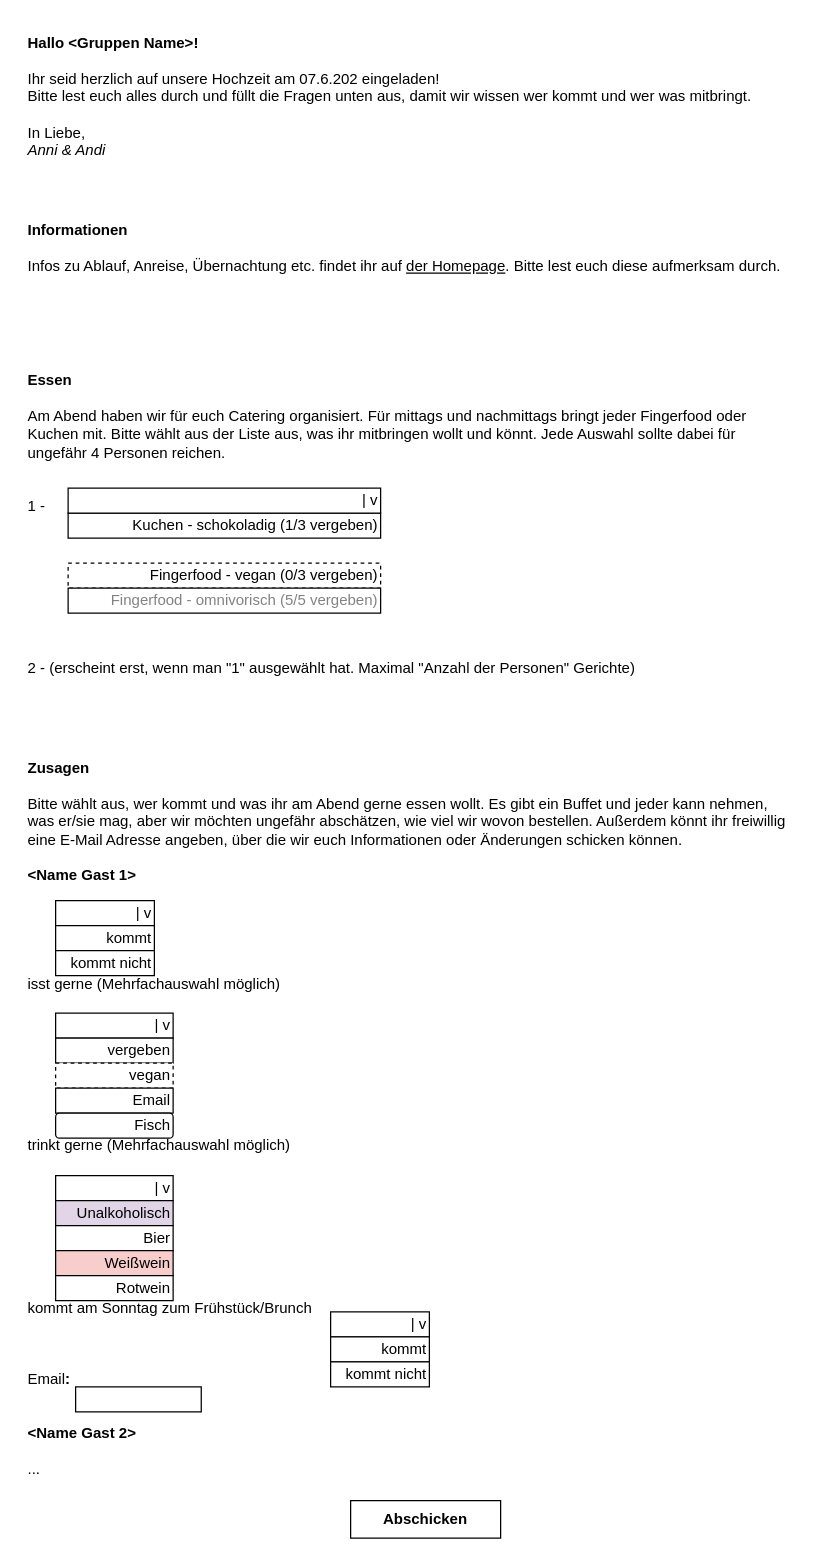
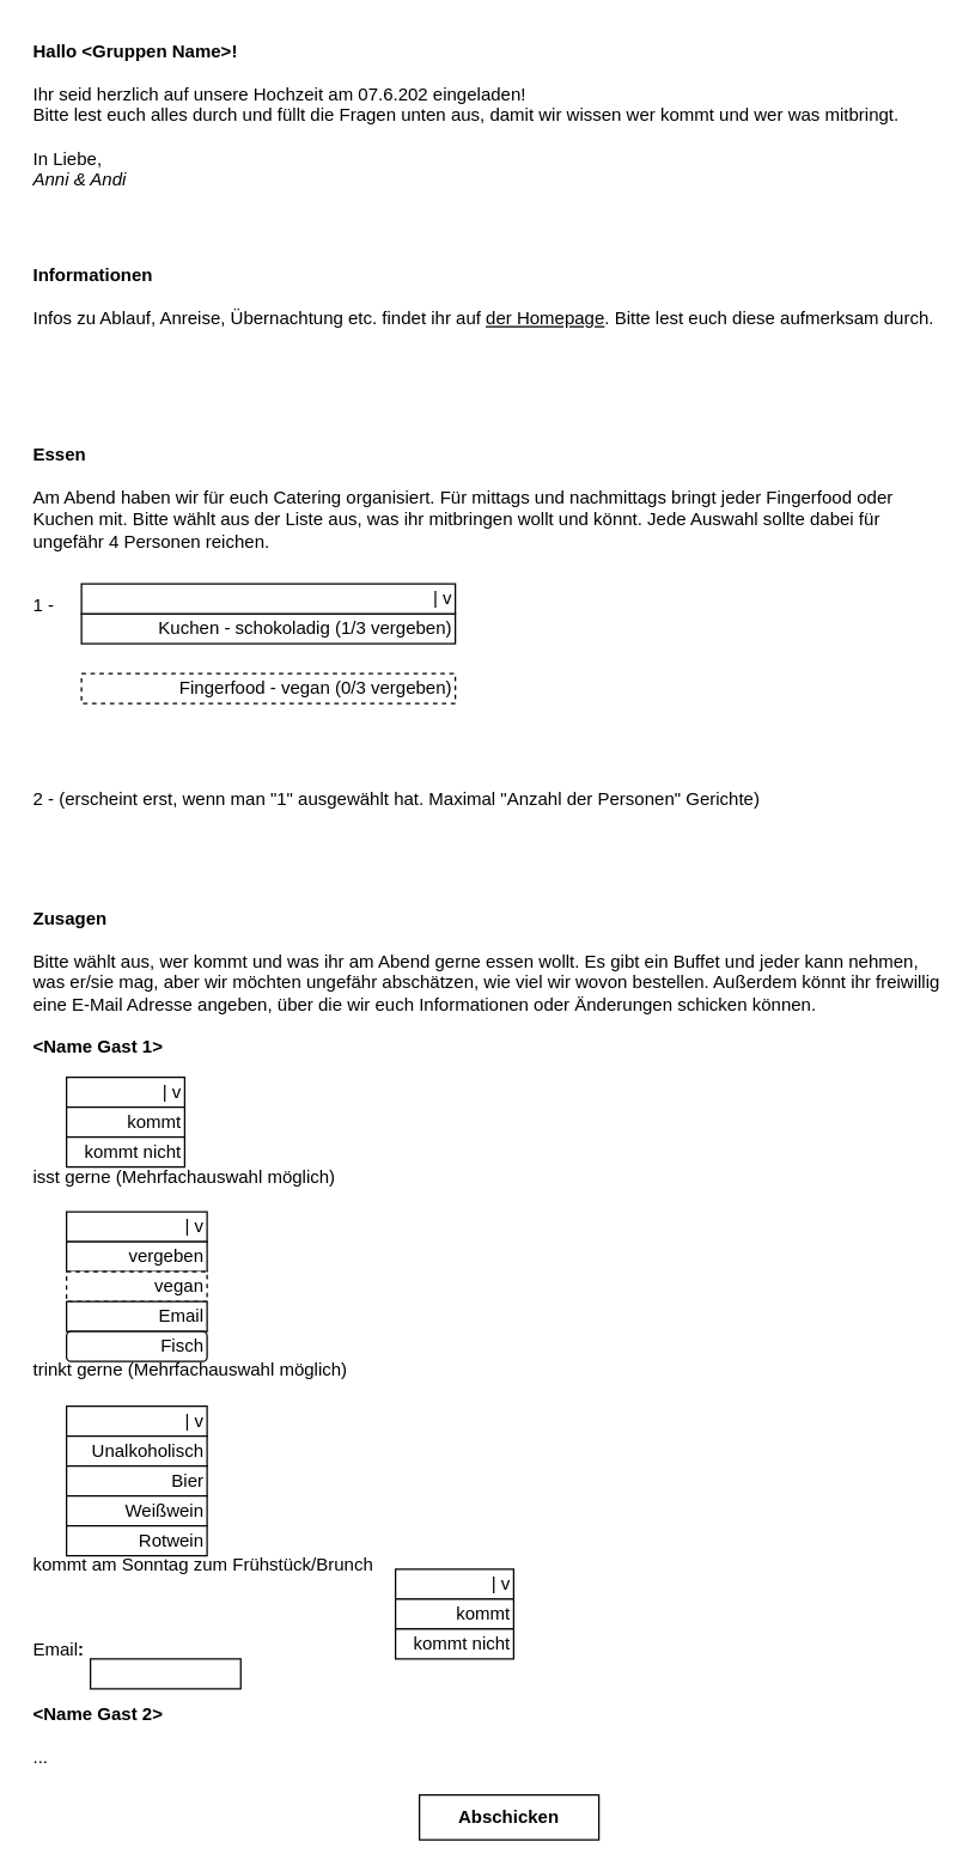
  <mxCell id="0" />
  <mxCell id="1" parent="0" />
  <mxCell id="2" value="&lt;div&gt;&lt;b&gt;Hallo &amp;lt;Gruppen Name&amp;gt;!&lt;/b&gt;&lt;/div&gt;&lt;div&gt;&lt;br&gt;&lt;/div&gt;&lt;div&gt;Ihr seid herzlich auf unsere Hochzeit am 07.6.202 eingeladen! &lt;br&gt;&lt;/div&gt;&lt;div&gt;Bitte lest euch alles durch und füllt die Fragen unten aus, damit wir wissen wer kommt und wer was mitbringt.&lt;/div&gt;&lt;div&gt;&lt;br&gt;&lt;/div&gt;&lt;div&gt;In Liebe,&lt;/div&gt;&lt;div&gt;&lt;i&gt;Anni &amp;amp; Andi&lt;/i&gt;&lt;br&gt;&lt;/div&gt;" style="text;html=1;align=left;verticalAlign=top;whiteSpace=wrap;rounded=0;" parent="1" vertex="1"><mxGeometry x="20" y="20" width="610" height="150" as="geometry" /></mxCell>
  <mxCell id="3" value="&lt;div&gt;&lt;b&gt;Essen&lt;/b&gt;&lt;/div&gt;&lt;div&gt;&lt;b&gt;&lt;br&gt;&lt;/b&gt;&lt;/div&gt;&lt;div&gt;Am Abend haben wir für euch Catering organisiert. Für mittags und nachmittags bringt jeder Fingerfood oder Kuchen mit. Bitte wählt aus der Liste aus, was ihr mitbringen wollt und könnt. Jede Auswahl sollte dabei für ungefähr 4 Personen reichen.&lt;/div&gt;&lt;div&gt;&lt;br&gt;&lt;/div&gt;&lt;div&gt;&lt;br&gt;&lt;/div&gt;&lt;div&gt;1 - &lt;br&gt;&lt;/div&gt;&lt;div&gt;&lt;br&gt;&lt;/div&gt;&lt;div&gt;&lt;br&gt;&lt;/div&gt;&lt;div&gt;&lt;br&gt;&lt;/div&gt;&lt;div&gt;&lt;br&gt;&lt;/div&gt;&lt;div&gt;&lt;br&gt;&lt;/div&gt;&lt;div&gt;&lt;br&gt;&lt;/div&gt;&lt;div&gt;&lt;br&gt;&lt;/div&gt;&lt;div&gt;&lt;br&gt;&lt;/div&gt;&lt;div&gt;2 - (erscheint erst, wenn man &quot;1&quot; ausgewählt hat. Maximal &quot;Anzahl der Personen&quot; Gerichte)&lt;br&gt;&lt;/div&gt;" style="text;html=1;align=left;verticalAlign=top;whiteSpace=wrap;rounded=0;" parent="1" vertex="1"><mxGeometry x="20" y="290" width="610" height="260" as="geometry" /></mxCell>
  <mxCell id="4" value="&lt;div&gt;&lt;b&gt;Zusagen&lt;/b&gt;&lt;/div&gt;&lt;div&gt;&lt;b&gt;&lt;br&gt;&lt;/b&gt;&lt;/div&gt;&lt;div&gt;Bitte wählt aus, wer kommt und was ihr am Abend gerne essen wollt. Es gibt ein Buffet und jeder kann nehmen, was er/sie mag, aber wir möchten ungefähr abschätzen, wie viel wir wovon bestellen. Außerdem könnt ihr freiwillig eine E-Mail Adresse angeben, über die wir euch Informationen oder Änderungen schicken können.&lt;br&gt;&lt;/div&gt;&lt;div&gt;&lt;br&gt;&lt;/div&gt;&lt;div&gt;&lt;b&gt;&amp;lt;Name Gast 1&amp;gt;&lt;/b&gt;&amp;nbsp;&lt;/div&gt;&lt;div&gt;&lt;br&gt;&lt;/div&gt;&lt;div&gt;&lt;br&gt;&lt;/div&gt;&lt;div&gt;&lt;br&gt;&lt;/div&gt;&lt;div&gt;&lt;br&gt;&lt;/div&gt;&lt;div&gt;&lt;br&gt;&lt;/div&gt;&lt;div&gt;isst&lt;b&gt; &lt;/b&gt;gerne (Mehrfachauswahl möglich)&lt;br&gt;&lt;/div&gt;&lt;div&gt;&lt;b&gt;&lt;br&gt;&lt;/b&gt;&lt;/div&gt;&lt;div&gt;&lt;b&gt;&lt;br&gt;&lt;/b&gt;&lt;/div&gt;&lt;div&gt;&lt;b&gt;&lt;br&gt;&lt;/b&gt;&lt;/div&gt;&lt;div&gt;&lt;b&gt;&lt;br&gt;&lt;/b&gt;&lt;/div&gt;&lt;div&gt;&lt;b&gt;&lt;br&gt;&lt;/b&gt;&lt;/div&gt;&lt;div&gt;&lt;b&gt;&lt;br&gt;&lt;/b&gt;&lt;/div&gt;&lt;div&gt;&lt;b&gt;&lt;br&gt;&lt;/b&gt;&lt;/div&gt;&lt;div&gt;&lt;b&gt;&lt;br&gt;&lt;/b&gt;&lt;/div&gt;&lt;div&gt;trinkt gerne (Mehrfachauswahl möglich)&lt;/div&gt;&lt;div&gt;&lt;b&gt;&lt;br&gt;&lt;/b&gt;&lt;/div&gt;&lt;div&gt;&lt;b&gt;&lt;br&gt;&lt;/b&gt;&lt;/div&gt;&lt;div&gt;&lt;b&gt;&lt;br&gt;&lt;/b&gt;&lt;/div&gt;&lt;div&gt;&lt;b&gt;&lt;br&gt;&lt;/b&gt;&lt;/div&gt;&lt;div&gt;&lt;b&gt;&lt;br&gt;&lt;/b&gt;&lt;/div&gt;&lt;div&gt;&lt;b&gt;&lt;br&gt;&lt;/b&gt;&lt;/div&gt;&lt;div&gt;&lt;b&gt;&lt;br&gt;&lt;/b&gt;&lt;/div&gt;&lt;div&gt;&lt;b&gt;&lt;br&gt;&lt;/b&gt;&lt;/div&gt;&lt;div&gt;kommt am Sonntag zum Frühstück/Brunch&lt;/div&gt;&lt;div&gt;&lt;br&gt;&lt;/div&gt;&lt;div&gt;&lt;b&gt;&lt;br&gt;&lt;/b&gt;&lt;/div&gt;&lt;div&gt;&lt;b&gt;&lt;br&gt;&lt;/b&gt;&lt;/div&gt;&lt;div&gt;Email&lt;b&gt;: &lt;br&gt;&lt;/b&gt;&lt;/div&gt;&lt;div&gt;&lt;b&gt;&lt;br&gt;&lt;/b&gt;&lt;/div&gt;&lt;div&gt;&lt;b&gt;&lt;br&gt;&lt;/b&gt;&lt;/div&gt;&lt;div&gt;&lt;b&gt;&amp;lt;Name Gast 2&amp;gt;&lt;/b&gt;&amp;nbsp;&amp;nbsp;&amp;nbsp;&amp;nbsp;&amp;nbsp;&amp;nbsp;&amp;nbsp;&amp;nbsp;&amp;nbsp;&amp;nbsp;&amp;nbsp;&amp;nbsp;&amp;nbsp;&amp;nbsp;&amp;nbsp;&amp;nbsp;&amp;nbsp;&amp;nbsp;&amp;nbsp;&amp;nbsp;&amp;nbsp;&amp;nbsp;&amp;nbsp;&amp;nbsp;&amp;nbsp;&amp;nbsp;&amp;nbsp;&amp;nbsp;&amp;nbsp;&amp;nbsp;&amp;nbsp;&amp;nbsp;&amp;nbsp;&amp;nbsp;&amp;nbsp;&lt;/div&gt;&lt;div&gt;&lt;br&gt;&lt;/div&gt;&lt;div&gt;...&lt;br&gt;&lt;/div&gt;&lt;div&gt;&lt;br&gt;&lt;/div&gt;" style="text;html=1;align=left;verticalAlign=top;whiteSpace=wrap;rounded=0;" parent="1" vertex="1"><mxGeometry x="20" y="600" width="610" height="570" as="geometry" /></mxCell>
  <mxCell id="5" value="" style="group" parent="1" vertex="1" connectable="0"><mxGeometry x="44" y="720" width="79" height="60" as="geometry" /></mxCell>
  <mxCell id="6" value="&lt;div align=&quot;right&quot;&gt;| v&lt;/div&gt;" style="rounded=0;whiteSpace=wrap;html=1;align=right;" parent="5" vertex="1"><mxGeometry width="79" height="20" as="geometry" /></mxCell>
  <mxCell id="7" value="kommt" style="rounded=0;whiteSpace=wrap;html=1;align=right;" parent="5" vertex="1"><mxGeometry y="20" width="79" height="20" as="geometry" /></mxCell>
  <mxCell id="8" value="kommt nicht" style="rounded=0;whiteSpace=wrap;html=1;align=right;" parent="5" vertex="1"><mxGeometry y="40" width="79" height="20" as="geometry" /></mxCell>
  <mxCell id="9" value="" style="group" parent="1" vertex="1" connectable="0"><mxGeometry x="44" y="810" width="94" height="100" as="geometry" /></mxCell>
  <mxCell id="10" value="&lt;div align=&quot;right&quot;&gt;| v&lt;/div&gt;" style="rounded=0;whiteSpace=wrap;html=1;align=right;" parent="9" vertex="1"><mxGeometry width="94" height="20" as="geometry" /></mxCell>
  <mxCell id="11" value="vergeben" style="rounded=0;whiteSpace=wrap;html=1;align=right;" parent="9" vertex="1"><mxGeometry y="20" width="94" height="20" as="geometry" /></mxCell>
  <mxCell id="12" value="vegan" style="rounded=0;whiteSpace=wrap;html=1;align=right;dashed=1;" parent="9" vertex="1"><mxGeometry y="40" width="94" height="20" as="geometry" /></mxCell>
  <mxCell id="13" value="Email" style="rounded=0;whiteSpace=wrap;html=1;align=right;" parent="9" vertex="1"><mxGeometry y="60" width="94" height="20" as="geometry" /></mxCell>
  <mxCell id="14" value="&lt;font&gt;Fisch&lt;/font&gt;" style="whiteSpace=wrap;html=1;align=right;fontColor=default;rounded=1;" parent="9" vertex="1"><mxGeometry y="80" width="94" height="20" as="geometry" /></mxCell>
  <mxCell id="15" value="" style="group" parent="1" vertex="1" connectable="0"><mxGeometry x="54" y="390" width="250" height="100" as="geometry" /></mxCell>
  <mxCell id="16" value="Kuchen - schokoladig (1/3 vergeben)" style="rounded=0;whiteSpace=wrap;html=1;align=right;" parent="15" vertex="1"><mxGeometry y="20" width="250" height="20" as="geometry" /></mxCell>
  <mxCell id="17" value="&lt;div align=&quot;right&quot;&gt;| v&lt;/div&gt;" style="rounded=0;whiteSpace=wrap;html=1;align=right;" parent="15" vertex="1"><mxGeometry width="250" height="20" as="geometry" /></mxCell>
  <mxCell id="18" value="Fingerfood - vegan (0/3 vergeben)" style="rounded=0;whiteSpace=wrap;html=1;align=right;dashed=1;" parent="15" vertex="1"><mxGeometry y="60" width="250" height="20" as="geometry" /></mxCell>
- <mxCell id="19" value="&lt;font color=&quot;#828282&quot;&gt;Fingerfood - omnivorisch (5/5 vergeben)&lt;/font&gt;" style="rounded=0;whiteSpace=wrap;html=1;align=right;" parent="15" vertex="1"><mxGeometry y="80" width="250" height="20" as="geometry" /></mxCell>
  <mxCell id="20" value="&lt;div&gt;&lt;b&gt;Informationen&lt;/b&gt;&lt;/div&gt;&lt;div&gt;&lt;b&gt;&lt;br&gt;&lt;/b&gt;&lt;/div&gt;&lt;div&gt;Infos zu Ablauf, Anreise, Übernachtung etc. findet ihr auf &lt;u&gt;der Homepage&lt;/u&gt;. Bitte lest euch diese aufmerksam durch.&lt;br&gt;&lt;/div&gt;" style="text;html=1;align=left;verticalAlign=top;whiteSpace=wrap;rounded=0;" parent="1" vertex="1"><mxGeometry x="20" y="170" width="610" height="90" as="geometry" /></mxCell>
  <mxCell id="21" value="Abschicken" style="rounded=0;whiteSpace=wrap;html=1;fontStyle=1" parent="1" vertex="1"><mxGeometry x="280" y="1200" width="120" height="30" as="geometry" /></mxCell>
  <mxCell id="22" value="" style="rounded=0;whiteSpace=wrap;html=1;" vertex="1" parent="1"><mxGeometry x="60" y="1109" width="100.5" height="20" as="geometry" /></mxCell>
  <mxCell id="23" value="" style="group" vertex="1" connectable="0" parent="1"><mxGeometry x="44" y="940" width="94" height="100" as="geometry" /></mxCell>
  <mxCell id="24" style="edgeStyle=orthogonalEdgeStyle;rounded=0;orthogonalLoop=1;jettySize=auto;html=1;exitX=0.5;exitY=1;exitDx=0;exitDy=0;" edge="1" parent="23" source="25" target="26"><mxGeometry relative="1" as="geometry" /></mxCell>
  <mxCell id="25" value="&lt;div align=&quot;right&quot;&gt;| v&lt;/div&gt;" style="rounded=0;whiteSpace=wrap;html=1;align=right;" vertex="1" parent="23"><mxGeometry width="94" height="20" as="geometry" /></mxCell>
- <mxCell id="26" value="Unalkoholisch" style="rounded=0;whiteSpace=wrap;html=1;align=right;fillColor=#e1d5e7;" vertex="1" parent="23"><mxGeometry y="20" width="94" height="20" as="geometry" /></mxCell>
+ <mxCell id="26" value="Unalkoholisch" style="rounded=0;whiteSpace=wrap;html=1;align=right;" vertex="1" parent="23"><mxGeometry y="20" width="94" height="20" as="geometry" /></mxCell>
  <mxCell id="27" value="Bier" style="rounded=0;whiteSpace=wrap;html=1;align=right;" vertex="1" parent="23"><mxGeometry y="40" width="94" height="20" as="geometry" /></mxCell>
- <mxCell id="28" value="Weißwein" style="rounded=0;whiteSpace=wrap;html=1;align=right;fillColor=#f8cecc;" vertex="1" parent="23"><mxGeometry y="60" width="94" height="20" as="geometry" /></mxCell>
+ <mxCell id="28" value="Weißwein" style="rounded=0;whiteSpace=wrap;html=1;align=right;" vertex="1" parent="23"><mxGeometry y="60" width="94" height="20" as="geometry" /></mxCell>
  <mxCell id="29" value="Rotwein" style="rounded=0;whiteSpace=wrap;html=1;align=right;fontColor=default;" vertex="1" parent="23"><mxGeometry y="80" width="94" height="20" as="geometry" /></mxCell>
  <mxCell id="30" value="" style="group" vertex="1" connectable="0" parent="1"><mxGeometry x="264" y="1049" width="79" height="60" as="geometry" /></mxCell>
  <mxCell id="31" value="&lt;div align=&quot;right&quot;&gt;| v&lt;/div&gt;" style="rounded=0;whiteSpace=wrap;html=1;align=right;" vertex="1" parent="30"><mxGeometry width="79" height="20" as="geometry" /></mxCell>
  <mxCell id="32" value="kommt" style="rounded=0;whiteSpace=wrap;html=1;align=right;" vertex="1" parent="30"><mxGeometry y="20" width="79" height="20" as="geometry" /></mxCell>
  <mxCell id="33" value="kommt nicht" style="rounded=0;whiteSpace=wrap;html=1;align=right;" vertex="1" parent="30"><mxGeometry y="40" width="79" height="20" as="geometry" /></mxCell>
